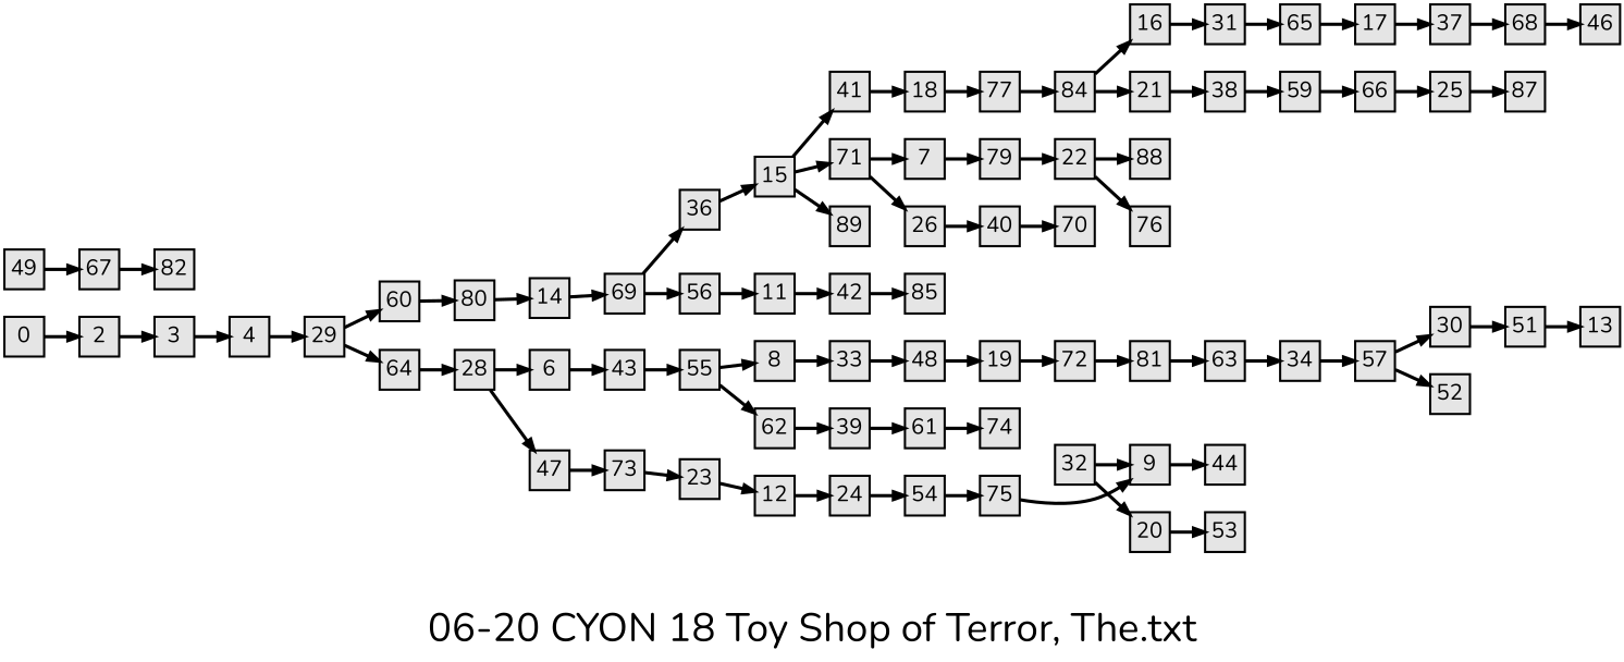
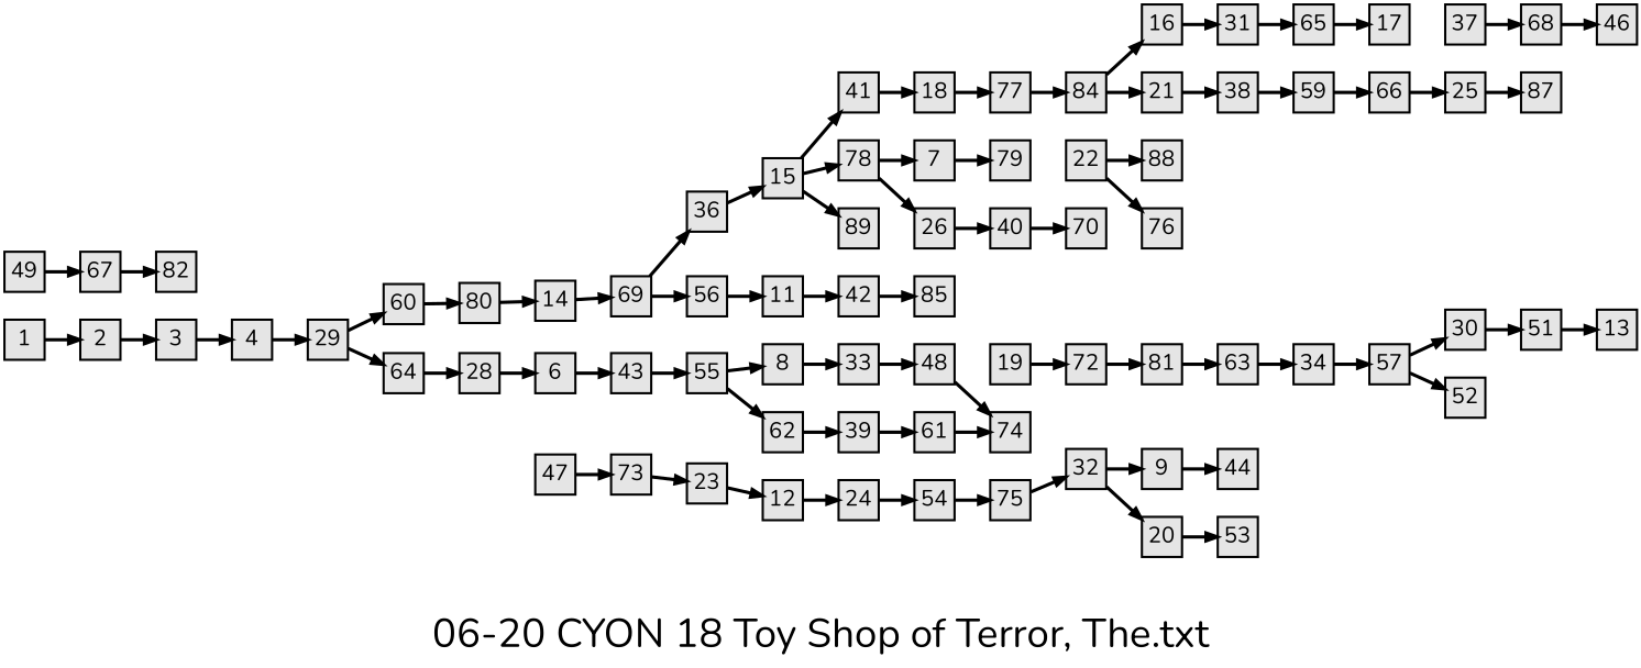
  digraph {
    fontname=Nunito
    fontsize=36
    label="06-20 CYON 18 Toy Shop of Terror, The.txt"
    nodesep=0.35
    ordering=out
    rankdir=LR
    ranksep=0.45
    node [fillcolor=grey90 fixedsize=true fontname=Nunito fontsize=20 labelfloat=true margin="0,0" penwidth=2 regular=true shape=rect style=filled]
    edge [fontname=Nunito fontsize=12 labelfloat=true penwidth=3]
-   1 [label=0]
+   1
    2
    3
    4
    29
    n6 [label=60]
    64
    80
    28
    6
    43
    55
    8
    62
    7
    79
    22
    88
    76
    33
    48
    19
    9
    44
    11
    42
    85
    12
    24
    54
    75
    14
    69
    36
    56
    15
    41
-   78 [label=71]
+   78
    n39 [label=89]
    18
    26
    77
    40
    16
    31
    65
    17
    37
    68
    46
    84
    21
    72
    81
    63
    20
    53
    38
    59
    66
    23
    32
    25
    87
    70
    49
    67
    82
    47
    73
    30
    51
    13
    34
    57
    52
    39
    61
    74
    1 -> 2
    2 -> 3
    3 -> 4
    4 -> 29
    29 -> n6
    29 -> 64
    n6 -> 80
    64 -> 28
    80 -> 14
    28 -> 6
-   28 -> 47
    6 -> 43
    43 -> 55
    55 -> 8
    55 -> 62
    8 -> 33
    62 -> 39
    7 -> 79
-   79 -> 22
    22 -> 88
    22 -> 76
    33 -> 48
-   48 -> 19
+   48 -> 74
    19 -> 72
    9 -> 44
    11 -> 42
    42 -> 85
    12 -> 24
    24 -> 54
    54 -> 75
-   75 -> 9
+   75 -> 32
    14 -> 69
    69 -> 36
    69 -> 56
    36 -> 15
    56 -> 11
    15 -> 41
    15 -> 78
    15 -> n39
    41 -> 18
    78 -> 7
    78 -> 26
    18 -> 77
    26 -> 40
    77 -> 84
    40 -> 70
    16 -> 31
    31 -> 65
    65 -> 17
-   17 -> 37
    37 -> 68
    68 -> 46
    84 -> 16
    84 -> 21
    21 -> 38
    72 -> 81
    81 -> 63
    63 -> 34
    20 -> 53
    38 -> 59
    59 -> 66
    66 -> 25
    23 -> 12
    32 -> 9
    32 -> 20
    25 -> 87
    49 -> 67
    67 -> 82
    47 -> 73
    73 -> 23
    30 -> 51
    51 -> 13
    34 -> 57
    57 -> 30
    57 -> 52
    39 -> 61
    61 -> 74
  }
